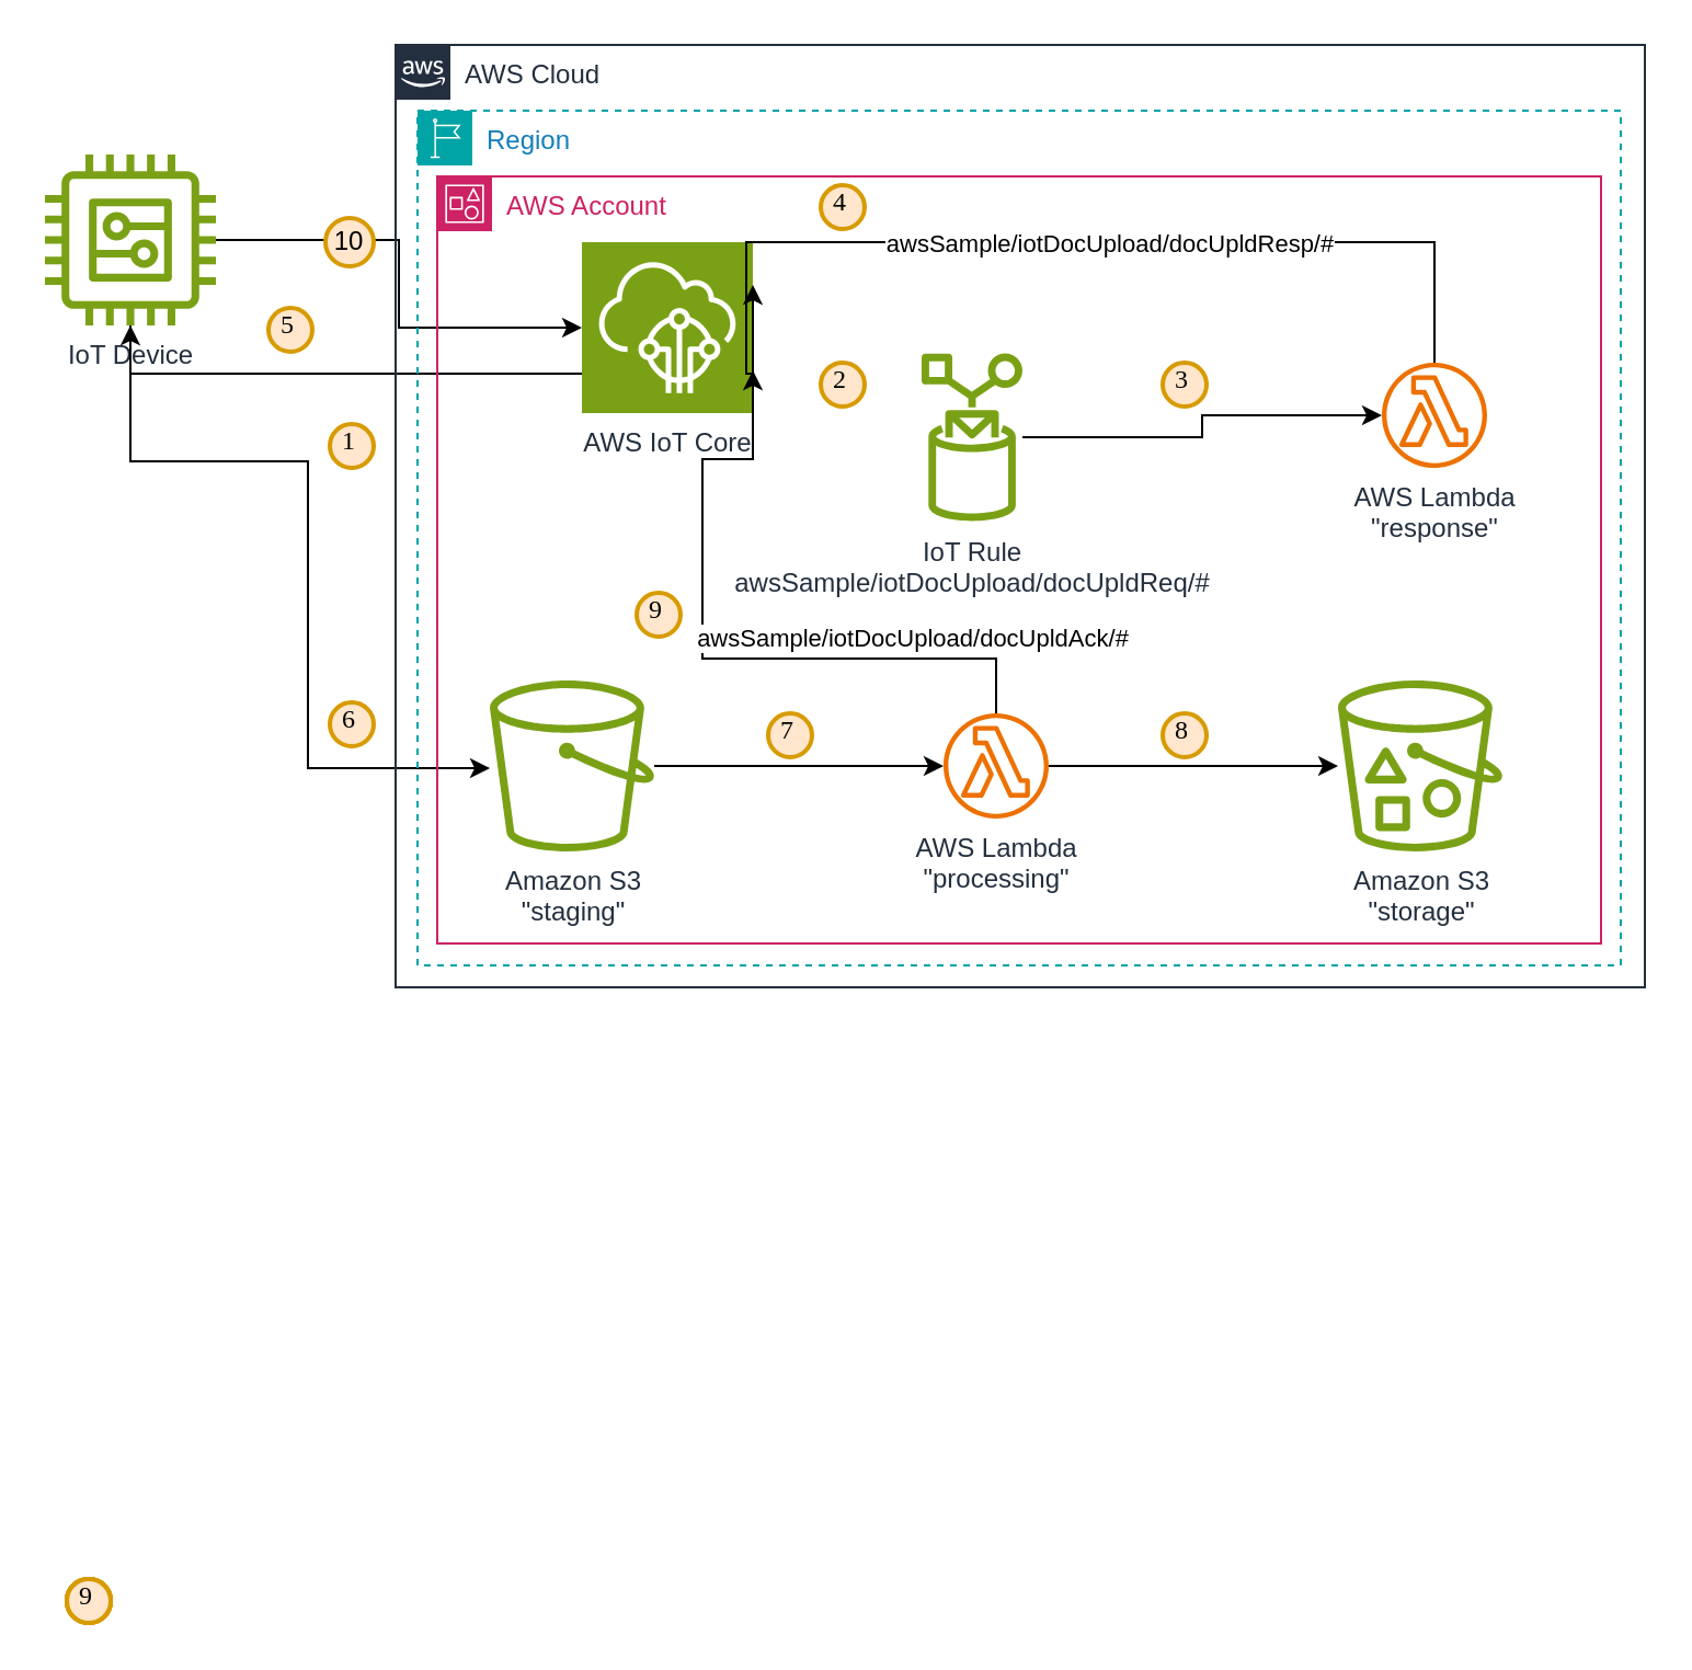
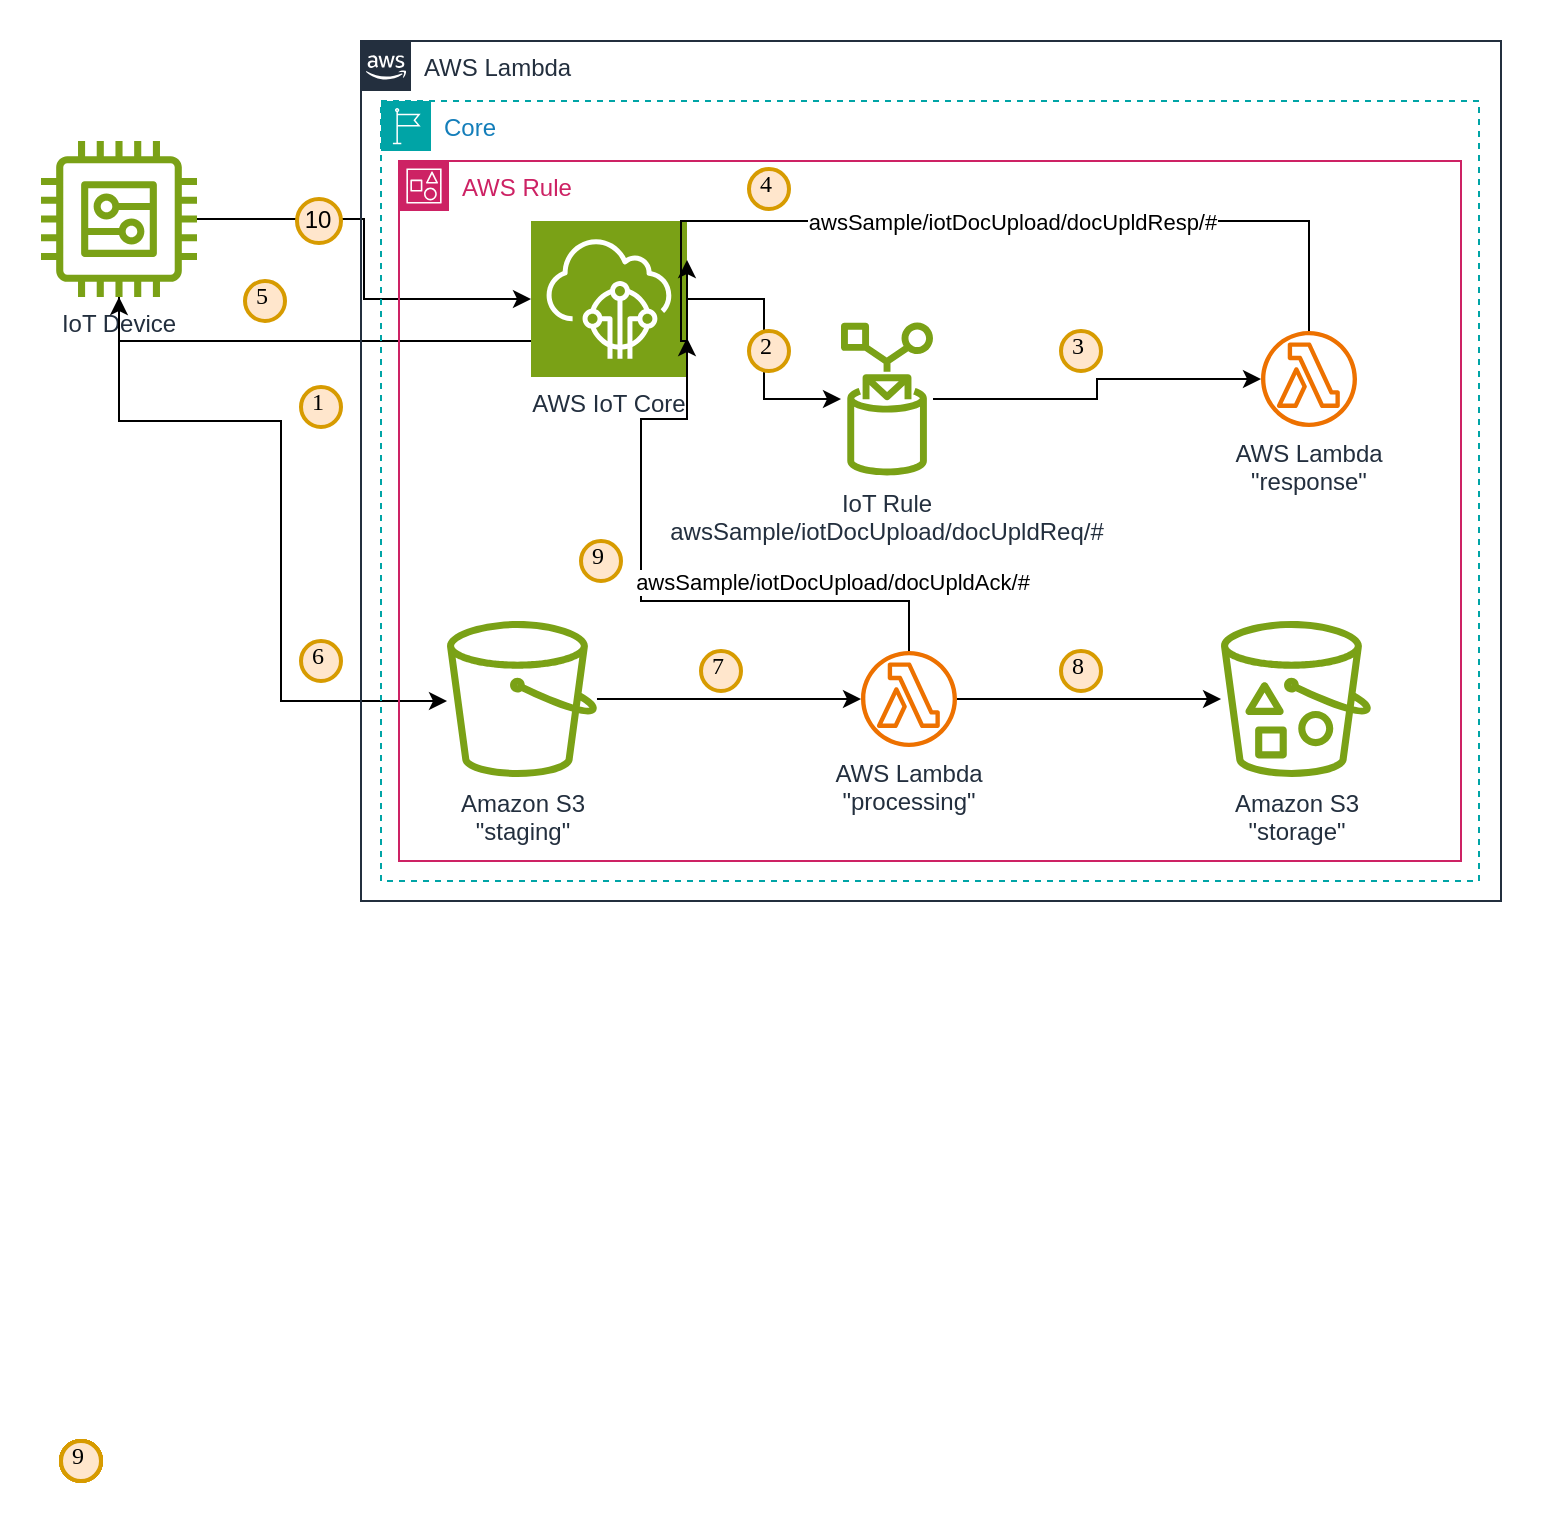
  <mxCell id="0" />
  <mxCell id="1" parent="0" />
  <mxCell id="2" style="edgeStyle=orthogonalEdgeStyle;rounded=0;orthogonalLoop=1;jettySize=auto;html=1;" edge="1" parent="1" source="4" target="7"><mxGeometry relative="1" as="geometry"><mxPoint x="150" y="160" as="sourcePoint" /><Array as="points" /></mxGeometry></mxCell>
  <mxCell id="3" style="edgeStyle=orthogonalEdgeStyle;rounded=0;orthogonalLoop=1;jettySize=auto;html=1;" edge="1" parent="1" source="4" target="14"><mxGeometry relative="1" as="geometry"><Array as="points"><mxPoint x="140" y="210" /><mxPoint x="140" y="350" /></Array></mxGeometry></mxCell>
  <mxCell id="4" value="IoT Device" style="sketch=0;outlineConnect=0;fontColor=#232F3E;gradientColor=none;fillColor=#7AA116;strokeColor=none;dashed=0;verticalLabelPosition=bottom;verticalAlign=top;align=center;html=1;fontSize=12;fontStyle=0;aspect=fixed;pointerEvents=1;shape=mxgraph.aws4.generic;" vertex="1" parent="1"><mxGeometry x="20" y="70" width="78" height="78" as="geometry" /></mxCell>
+ <mxCell id="5" style="edgeStyle=orthogonalEdgeStyle;rounded=0;orthogonalLoop=1;jettySize=auto;html=1;" edge="1" parent="1" source="7" target="9"><mxGeometry relative="1" as="geometry" /></mxCell>
  <mxCell id="6" style="edgeStyle=orthogonalEdgeStyle;rounded=0;orthogonalLoop=1;jettySize=auto;html=1;" edge="1" parent="1" source="7" target="4"><mxGeometry relative="1" as="geometry"><Array as="points"><mxPoint x="140" y="170" /><mxPoint x="140" y="170" /></Array></mxGeometry></mxCell>
  <mxCell id="7" value="AWS IoT Core" style="sketch=0;points=[[0,0,0],[0.25,0,0],[0.5,0,0],[0.75,0,0],[1,0,0],[0,1,0],[0.25,1,0],[0.5,1,0],[0.75,1,0],[1,1,0],[0,0.25,0],[0,0.5,0],[0,0.75,0],[1,0.25,0],[1,0.5,0],[1,0.75,0]];outlineConnect=0;fontColor=#232F3E;fillColor=#7AA116;strokeColor=#ffffff;dashed=0;verticalLabelPosition=bottom;verticalAlign=top;align=center;html=1;fontSize=12;fontStyle=0;aspect=fixed;shape=mxgraph.aws4.resourceIcon;resIcon=mxgraph.aws4.iot_core;" vertex="1" parent="1"><mxGeometry x="265" y="110" width="78" height="78" as="geometry" /></mxCell>
  <mxCell id="8" style="edgeStyle=orthogonalEdgeStyle;rounded=0;orthogonalLoop=1;jettySize=auto;html=1;" edge="1" parent="1" source="9" target="10"><mxGeometry relative="1" as="geometry" /></mxCell>
  <mxCell id="9" value="IoT Rule&lt;br&gt;awsSample/iotDocUpload/docUpldReq/#" style="sketch=0;outlineConnect=0;fontColor=#232F3E;gradientColor=none;fillColor=#7AA116;strokeColor=none;dashed=0;verticalLabelPosition=bottom;verticalAlign=top;align=center;html=1;fontSize=12;fontStyle=0;aspect=fixed;pointerEvents=1;shape=mxgraph.aws4.rule;" vertex="1" parent="1"><mxGeometry x="420" y="160" width="46" height="78" as="geometry" /></mxCell>
  <mxCell id="10" value="AWS Lambda&lt;br&gt;&quot;response&quot;" style="sketch=0;outlineConnect=0;fontColor=#232F3E;gradientColor=none;fillColor=#ED7100;strokeColor=none;dashed=0;verticalLabelPosition=bottom;verticalAlign=top;align=center;html=1;fontSize=12;fontStyle=0;aspect=fixed;pointerEvents=1;shape=mxgraph.aws4.lambda_function;" vertex="1" parent="1"><mxGeometry x="630" y="165" width="48" height="48" as="geometry" /></mxCell>
  <mxCell id="11" style="edgeStyle=orthogonalEdgeStyle;rounded=0;orthogonalLoop=1;jettySize=auto;html=1;entryX=1;entryY=0.25;entryDx=0;entryDy=0;entryPerimeter=0;" edge="1" parent="1" source="10" target="7"><mxGeometry relative="1" as="geometry"><Array as="points"><mxPoint x="654" y="110" /><mxPoint x="340" y="110" /><mxPoint x="340" y="170" /></Array></mxGeometry></mxCell>
  <mxCell id="12" value="awsSample/iotDocUpload/docUpldResp/#" style="edgeLabel;html=1;align=center;verticalAlign=middle;resizable=0;points=[];" vertex="1" connectable="0" parent="11"><mxGeometry x="-0.137" relative="1" as="geometry"><mxPoint as="offset" /></mxGeometry></mxCell>
  <mxCell id="13" style="edgeStyle=orthogonalEdgeStyle;rounded=0;orthogonalLoop=1;jettySize=auto;html=1;" edge="1" parent="1" source="14" target="17"><mxGeometry relative="1" as="geometry" /></mxCell>
  <mxCell id="14" value="Amazon S3&lt;br&gt;&quot;staging&quot;" style="sketch=0;outlineConnect=0;fontColor=#232F3E;gradientColor=none;fillColor=#7AA116;strokeColor=none;dashed=0;verticalLabelPosition=bottom;verticalAlign=top;align=center;html=1;fontSize=12;fontStyle=0;aspect=fixed;pointerEvents=1;shape=mxgraph.aws4.bucket;" vertex="1" parent="1"><mxGeometry x="223" y="310" width="75" height="78" as="geometry" /></mxCell>
  <mxCell id="15" value="Amazon S3&lt;br&gt;&quot;storage&quot;" style="sketch=0;outlineConnect=0;fontColor=#232F3E;gradientColor=none;fillColor=#7AA116;strokeColor=none;dashed=0;verticalLabelPosition=bottom;verticalAlign=top;align=center;html=1;fontSize=12;fontStyle=0;aspect=fixed;pointerEvents=1;shape=mxgraph.aws4.bucket_with_objects;" vertex="1" parent="1"><mxGeometry x="610" y="310" width="75" height="78" as="geometry" /></mxCell>
  <mxCell id="16" style="edgeStyle=orthogonalEdgeStyle;rounded=0;orthogonalLoop=1;jettySize=auto;html=1;" edge="1" parent="1" source="17" target="15"><mxGeometry relative="1" as="geometry" /></mxCell>
  <mxCell id="17" value="AWS Lambda&lt;br&gt;&quot;processing&quot;" style="sketch=0;outlineConnect=0;fontColor=#232F3E;gradientColor=none;fillColor=#ED7100;strokeColor=none;dashed=0;verticalLabelPosition=bottom;verticalAlign=top;align=center;html=1;fontSize=12;fontStyle=0;aspect=fixed;pointerEvents=1;shape=mxgraph.aws4.lambda_function;" vertex="1" parent="1"><mxGeometry x="430" y="325" width="48" height="48" as="geometry" /></mxCell>
  <mxCell id="18" style="edgeStyle=orthogonalEdgeStyle;rounded=0;orthogonalLoop=1;jettySize=auto;html=1;entryX=1;entryY=0.75;entryDx=0;entryDy=0;entryPerimeter=0;" edge="1" parent="1" source="17" target="7"><mxGeometry relative="1" as="geometry"><Array as="points"><mxPoint x="454" y="300" /><mxPoint x="320" y="300" /><mxPoint x="320" y="209" /></Array></mxGeometry></mxCell>
  <mxCell id="19" value="awsSample/iotDocUpload/docUpldAck/#" style="edgeLabel;html=1;align=center;verticalAlign=middle;resizable=0;points=[];" vertex="1" connectable="0" parent="18"><mxGeometry x="-0.273" y="1" relative="1" as="geometry"><mxPoint x="50" y="-11" as="offset" /></mxGeometry></mxCell>
- <mxCell id="20" value="AWS Account" style="points=[[0,0],[0.25,0],[0.5,0],[0.75,0],[1,0],[1,0.25],[1,0.5],[1,0.75],[1,1],[0.75,1],[0.5,1],[0.25,1],[0,1],[0,0.75],[0,0.5],[0,0.25]];outlineConnect=0;gradientColor=none;html=1;whiteSpace=wrap;fontSize=12;fontStyle=0;container=1;pointerEvents=0;collapsible=0;recursiveResize=0;shape=mxgraph.aws4.group;grIcon=mxgraph.aws4.group_account;strokeColor=#CD2264;fillColor=none;verticalAlign=top;align=left;spacingLeft=30;fontColor=#CD2264;dashed=0;" vertex="1" parent="1"><mxGeometry x="199" y="80" width="531" height="350" as="geometry" /></mxCell>
+ <mxCell id="20" value="AWS Rule" style="points=[[0,0],[0.25,0],[0.5,0],[0.75,0],[1,0],[1,0.25],[1,0.5],[1,0.75],[1,1],[0.75,1],[0.5,1],[0.25,1],[0,1],[0,0.75],[0,0.5],[0,0.25]];outlineConnect=0;gradientColor=none;html=1;whiteSpace=wrap;fontSize=12;fontStyle=0;container=1;pointerEvents=0;collapsible=0;recursiveResize=0;shape=mxgraph.aws4.group;grIcon=mxgraph.aws4.group_account;strokeColor=#CD2264;fillColor=none;verticalAlign=top;align=left;spacingLeft=30;fontColor=#CD2264;dashed=0;" vertex="1" parent="1"><mxGeometry x="199" y="80" width="531" height="350" as="geometry" /></mxCell>
  <mxCell id="21" value="7" style="ellipse;whiteSpace=wrap;html=1;aspect=fixed;strokeWidth=2;fontFamily=Tahoma;spacingBottom=4;spacingRight=2;strokeColor=#d79b00;fillColor=#ffe6cc;" vertex="1" parent="20"><mxGeometry x="151" y="245" width="20" height="20" as="geometry" /></mxCell>
  <mxCell id="22" value="8" style="ellipse;whiteSpace=wrap;html=1;aspect=fixed;strokeWidth=2;fontFamily=Tahoma;spacingBottom=4;spacingRight=2;strokeColor=#d79b00;fillColor=#ffe6cc;" vertex="1" parent="20"><mxGeometry x="331" y="245" width="20" height="20" as="geometry" /></mxCell>
- <mxCell id="23" value="Region" style="points=[[0,0],[0.25,0],[0.5,0],[0.75,0],[1,0],[1,0.25],[1,0.5],[1,0.75],[1,1],[0.75,1],[0.5,1],[0.25,1],[0,1],[0,0.75],[0,0.5],[0,0.25]];outlineConnect=0;gradientColor=none;html=1;whiteSpace=wrap;fontSize=12;fontStyle=0;container=1;pointerEvents=0;collapsible=0;recursiveResize=0;shape=mxgraph.aws4.group;grIcon=mxgraph.aws4.group_region;strokeColor=#00A4A6;fillColor=none;verticalAlign=top;align=left;spacingLeft=30;fontColor=#147EBA;dashed=1;" vertex="1" parent="20"><mxGeometry x="-9" y="-30" width="549" height="390" as="geometry" /></mxCell>
+ <mxCell id="23" value="Core" style="points=[[0,0],[0.25,0],[0.5,0],[0.75,0],[1,0],[1,0.25],[1,0.5],[1,0.75],[1,1],[0.75,1],[0.5,1],[0.25,1],[0,1],[0,0.75],[0,0.5],[0,0.25]];outlineConnect=0;gradientColor=none;html=1;whiteSpace=wrap;fontSize=12;fontStyle=0;container=1;pointerEvents=0;collapsible=0;recursiveResize=0;shape=mxgraph.aws4.group;grIcon=mxgraph.aws4.group_region;strokeColor=#00A4A6;fillColor=none;verticalAlign=top;align=left;spacingLeft=30;fontColor=#147EBA;dashed=1;" vertex="1" parent="20"><mxGeometry x="-9" y="-30" width="549" height="390" as="geometry" /></mxCell>
  <mxCell id="24" value="1" style="ellipse;whiteSpace=wrap;html=1;aspect=fixed;strokeWidth=2;fontFamily=Tahoma;spacingBottom=4;spacingRight=2;strokeColor=#d79b00;fillColor=#ffe6cc;" vertex="1" parent="1"><mxGeometry x="150" y="193" width="20" height="20" as="geometry" /></mxCell>
  <mxCell id="25" value="2" style="ellipse;whiteSpace=wrap;html=1;aspect=fixed;strokeWidth=2;fontFamily=Tahoma;spacingBottom=4;spacingRight=2;strokeColor=#d79b00;fillColor=#ffe6cc;" vertex="1" parent="1"><mxGeometry x="374" y="165" width="20" height="20" as="geometry" /></mxCell>
  <mxCell id="26" value="3" style="ellipse;whiteSpace=wrap;html=1;aspect=fixed;strokeWidth=2;fontFamily=Tahoma;spacingBottom=4;spacingRight=2;strokeColor=#d79b00;fillColor=#ffe6cc;" vertex="1" parent="1"><mxGeometry x="530" y="165" width="20" height="20" as="geometry" /></mxCell>
  <mxCell id="27" value="4" style="ellipse;whiteSpace=wrap;html=1;aspect=fixed;strokeWidth=2;fontFamily=Tahoma;spacingBottom=4;spacingRight=2;strokeColor=#d79b00;fillColor=#ffe6cc;" vertex="1" parent="1"><mxGeometry x="374" y="84" width="20" height="20" as="geometry" /></mxCell>
  <mxCell id="28" value="5" style="ellipse;whiteSpace=wrap;html=1;aspect=fixed;strokeWidth=2;fontFamily=Tahoma;spacingBottom=4;spacingRight=2;strokeColor=#d79b00;fillColor=#ffe6cc;" vertex="1" parent="1"><mxGeometry x="122" y="140" width="20" height="20" as="geometry" /></mxCell>
  <mxCell id="29" value="6" style="ellipse;whiteSpace=wrap;html=1;aspect=fixed;strokeWidth=2;fontFamily=Tahoma;spacingBottom=4;spacingRight=2;strokeColor=#d79b00;fillColor=#ffe6cc;" vertex="1" parent="1"><mxGeometry x="150" y="320" width="20" height="20" as="geometry" /></mxCell>
  <mxCell id="30" value="1" style="ellipse;whiteSpace=wrap;html=1;aspect=fixed;strokeWidth=2;fontFamily=Tahoma;spacingBottom=4;spacingRight=2;strokeColor=#d79b00;fillColor=#ffe6cc;" vertex="1" parent="1"><mxGeometry x="30" y="720" width="20" height="20" as="geometry" /></mxCell>
  <mxCell id="31" value="2" style="ellipse;whiteSpace=wrap;html=1;aspect=fixed;strokeWidth=2;fontFamily=Tahoma;spacingBottom=4;spacingRight=2;strokeColor=#d79b00;fillColor=#ffe6cc;" vertex="1" parent="1"><mxGeometry x="30" y="720" width="20" height="20" as="geometry" /></mxCell>
  <mxCell id="32" value="3" style="ellipse;whiteSpace=wrap;html=1;aspect=fixed;strokeWidth=2;fontFamily=Tahoma;spacingBottom=4;spacingRight=2;strokeColor=#d79b00;fillColor=#ffe6cc;" vertex="1" parent="1"><mxGeometry x="30" y="720" width="20" height="20" as="geometry" /></mxCell>
  <mxCell id="33" value="4" style="ellipse;whiteSpace=wrap;html=1;aspect=fixed;strokeWidth=2;fontFamily=Tahoma;spacingBottom=4;spacingRight=2;strokeColor=#d79b00;fillColor=#ffe6cc;" vertex="1" parent="1"><mxGeometry x="30" y="720" width="20" height="20" as="geometry" /></mxCell>
  <mxCell id="34" value="5" style="ellipse;whiteSpace=wrap;html=1;aspect=fixed;strokeWidth=2;fontFamily=Tahoma;spacingBottom=4;spacingRight=2;strokeColor=#d79b00;fillColor=#ffe6cc;" vertex="1" parent="1"><mxGeometry x="30" y="720" width="20" height="20" as="geometry" /></mxCell>
  <mxCell id="35" value="6" style="ellipse;whiteSpace=wrap;html=1;aspect=fixed;strokeWidth=2;fontFamily=Tahoma;spacingBottom=4;spacingRight=2;strokeColor=#d79b00;fillColor=#ffe6cc;" vertex="1" parent="1"><mxGeometry x="30" y="720" width="20" height="20" as="geometry" /></mxCell>
  <mxCell id="36" value="7" style="ellipse;whiteSpace=wrap;html=1;aspect=fixed;strokeWidth=2;fontFamily=Tahoma;spacingBottom=4;spacingRight=2;strokeColor=#d79b00;fillColor=#ffe6cc;" vertex="1" parent="1"><mxGeometry x="30" y="720" width="20" height="20" as="geometry" /></mxCell>
  <mxCell id="37" value="8" style="ellipse;whiteSpace=wrap;html=1;aspect=fixed;strokeWidth=2;fontFamily=Tahoma;spacingBottom=4;spacingRight=2;strokeColor=#d79b00;fillColor=#ffe6cc;" vertex="1" parent="1"><mxGeometry x="30" y="720" width="20" height="20" as="geometry" /></mxCell>
  <mxCell id="38" value="9" style="ellipse;whiteSpace=wrap;html=1;aspect=fixed;strokeWidth=2;fontFamily=Tahoma;spacingBottom=4;spacingRight=2;strokeColor=#d79b00;fillColor=#ffe6cc;" vertex="1" parent="1"><mxGeometry x="30" y="720" width="20" height="20" as="geometry" /></mxCell>
- <mxCell id="39" value="AWS Cloud" style="points=[[0,0],[0.25,0],[0.5,0],[0.75,0],[1,0],[1,0.25],[1,0.5],[1,0.75],[1,1],[0.75,1],[0.5,1],[0.25,1],[0,1],[0,0.75],[0,0.5],[0,0.25]];outlineConnect=0;gradientColor=none;html=1;whiteSpace=wrap;fontSize=12;fontStyle=0;container=1;pointerEvents=0;collapsible=0;recursiveResize=0;shape=mxgraph.aws4.group;grIcon=mxgraph.aws4.group_aws_cloud_alt;strokeColor=#232F3E;fillColor=none;verticalAlign=top;align=left;spacingLeft=30;fontColor=#232F3E;dashed=0;" vertex="1" parent="1"><mxGeometry x="180" y="20" width="570" height="430" as="geometry" /></mxCell>
+ <mxCell id="39" value="AWS Lambda" style="points=[[0,0],[0.25,0],[0.5,0],[0.75,0],[1,0],[1,0.25],[1,0.5],[1,0.75],[1,1],[0.75,1],[0.5,1],[0.25,1],[0,1],[0,0.75],[0,0.5],[0,0.25]];outlineConnect=0;gradientColor=none;html=1;whiteSpace=wrap;fontSize=12;fontStyle=0;container=1;pointerEvents=0;collapsible=0;recursiveResize=0;shape=mxgraph.aws4.group;grIcon=mxgraph.aws4.group_aws_cloud_alt;strokeColor=#232F3E;fillColor=none;verticalAlign=top;align=left;spacingLeft=30;fontColor=#232F3E;dashed=0;" vertex="1" parent="1"><mxGeometry x="180" y="20" width="570" height="430" as="geometry" /></mxCell>
  <mxCell id="40" value="9" style="ellipse;whiteSpace=wrap;html=1;aspect=fixed;strokeWidth=2;fontFamily=Tahoma;spacingBottom=4;spacingRight=2;strokeColor=#d79b00;fillColor=#ffe6cc;" vertex="1" parent="39"><mxGeometry x="110" y="250" width="20" height="20" as="geometry" /></mxCell>
  <mxCell id="41" value="10" style="ellipse;whiteSpace=wrap;html=1;aspect=fixed;fillColor=#ffe6cc;strokeColor=#d79b00;strokeWidth=2;" vertex="1" parent="1"><mxGeometry x="148" y="99" width="22" height="22" as="geometry" /></mxCell>
